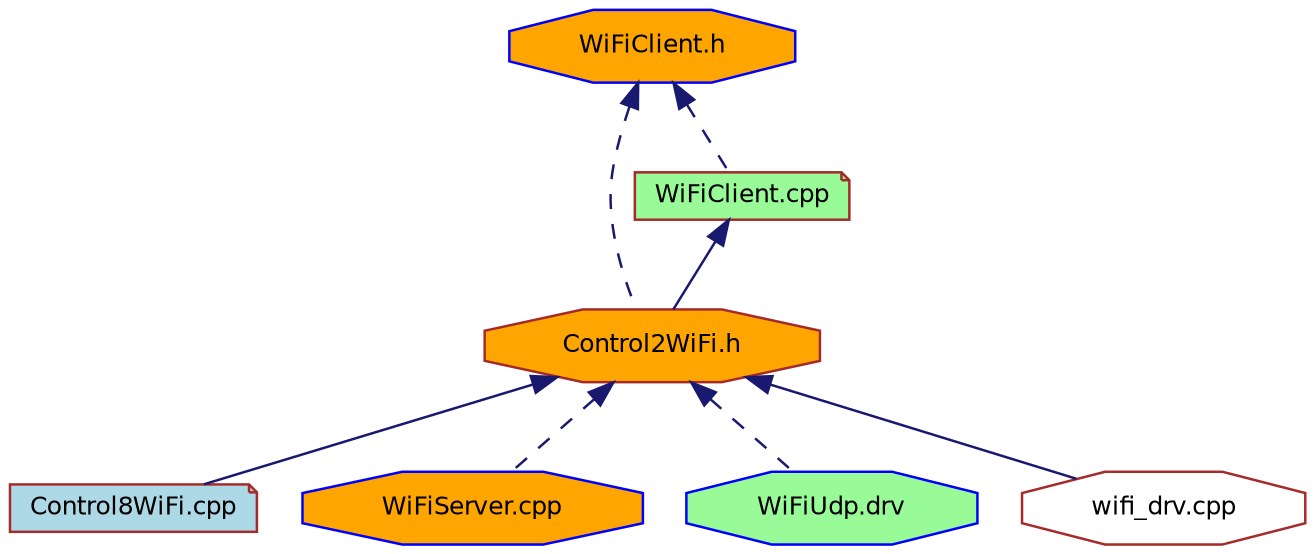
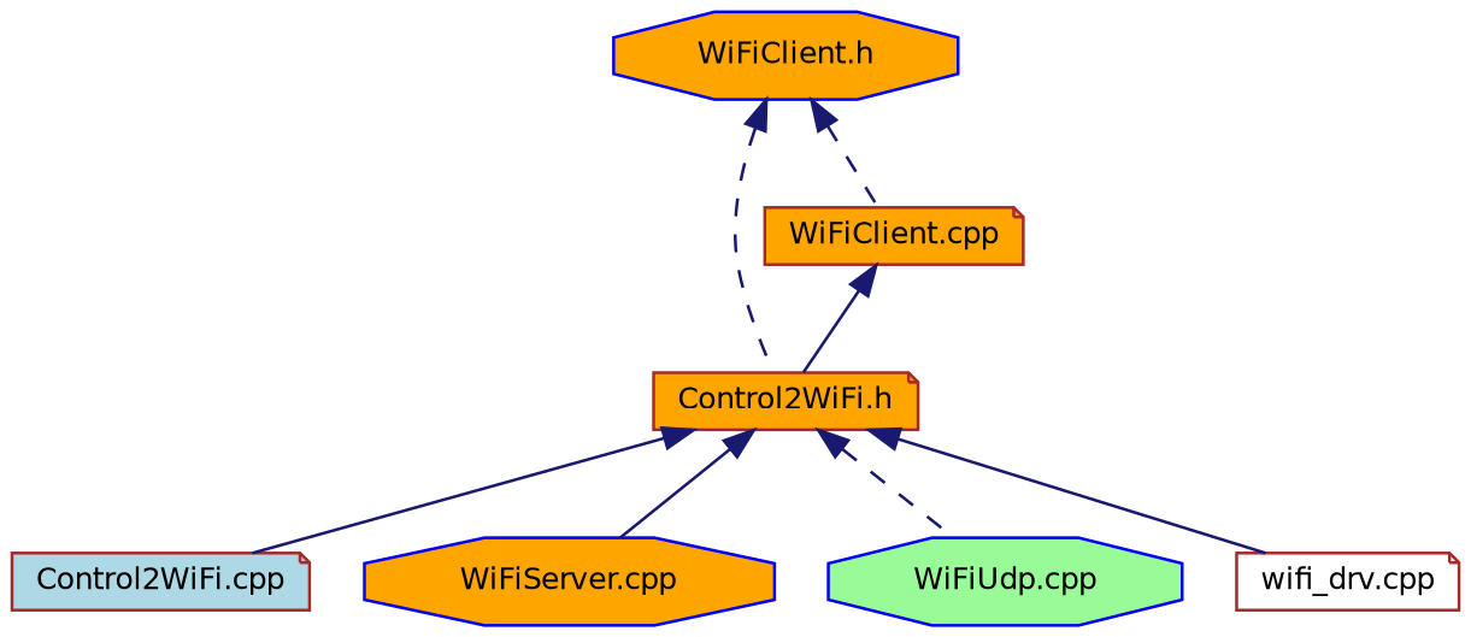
  digraph {
    node [color=brown fillcolor=orange fontname=Helvetica fontsize=10 shape=octagon style=filled]
    edge [color=midnightblue dir=back fontname=Helvetica fontsize=10 labelfontname=Helvetica labelfontsize=10 style=dashed]
    n1 [color=blue fontcolor=black height=0.2 label="WiFiClient.h" width=0.4]
-   n2 [height=0.2 label="Control2WiFi.h" width=0.4]
-   n3 [fillcolor=palegreen height=0.2 label="WiFiClient.cpp" shape=note width=0.4]
-   n4 [fillcolor=lightblue height=0.2 label="Control8WiFi.cpp" shape=note width=0.4]
+   n2 [height=0.2 label="Control2WiFi.h" shape=note width=0.4]
+   n3 [height=0.2 label="WiFiClient.cpp" shape=note width=0.4]
+   n4 [fillcolor=lightblue height=0.2 label="Control2WiFi.cpp" shape=note width=0.4]
    n5 [color=blue height=0.2 label="WiFiServer.cpp" width=0.4]
-   n6 [color=blue fillcolor=palegreen height=0.2 label="WiFiUdp.drv" width=0.4]
-   n7 [fillcolor=white height=0.2 label="wifi_drv.cpp" width=0.4]
+   n6 [color=blue fillcolor=palegreen height=0.2 label="WiFiUdp.cpp" width=0.4]
+   n7 [fillcolor=white height=0.2 label="wifi_drv.cpp" shape=note width=0.4]
    n1 -> n2
    n1 -> n3
    n2 -> n4 [style=solid]
-   n2 -> n5
+   n2 -> n5 [style=solid]
    n2 -> n6
    n2 -> n7 [style=solid]
    n3 -> n2 [style=solid]
  }
